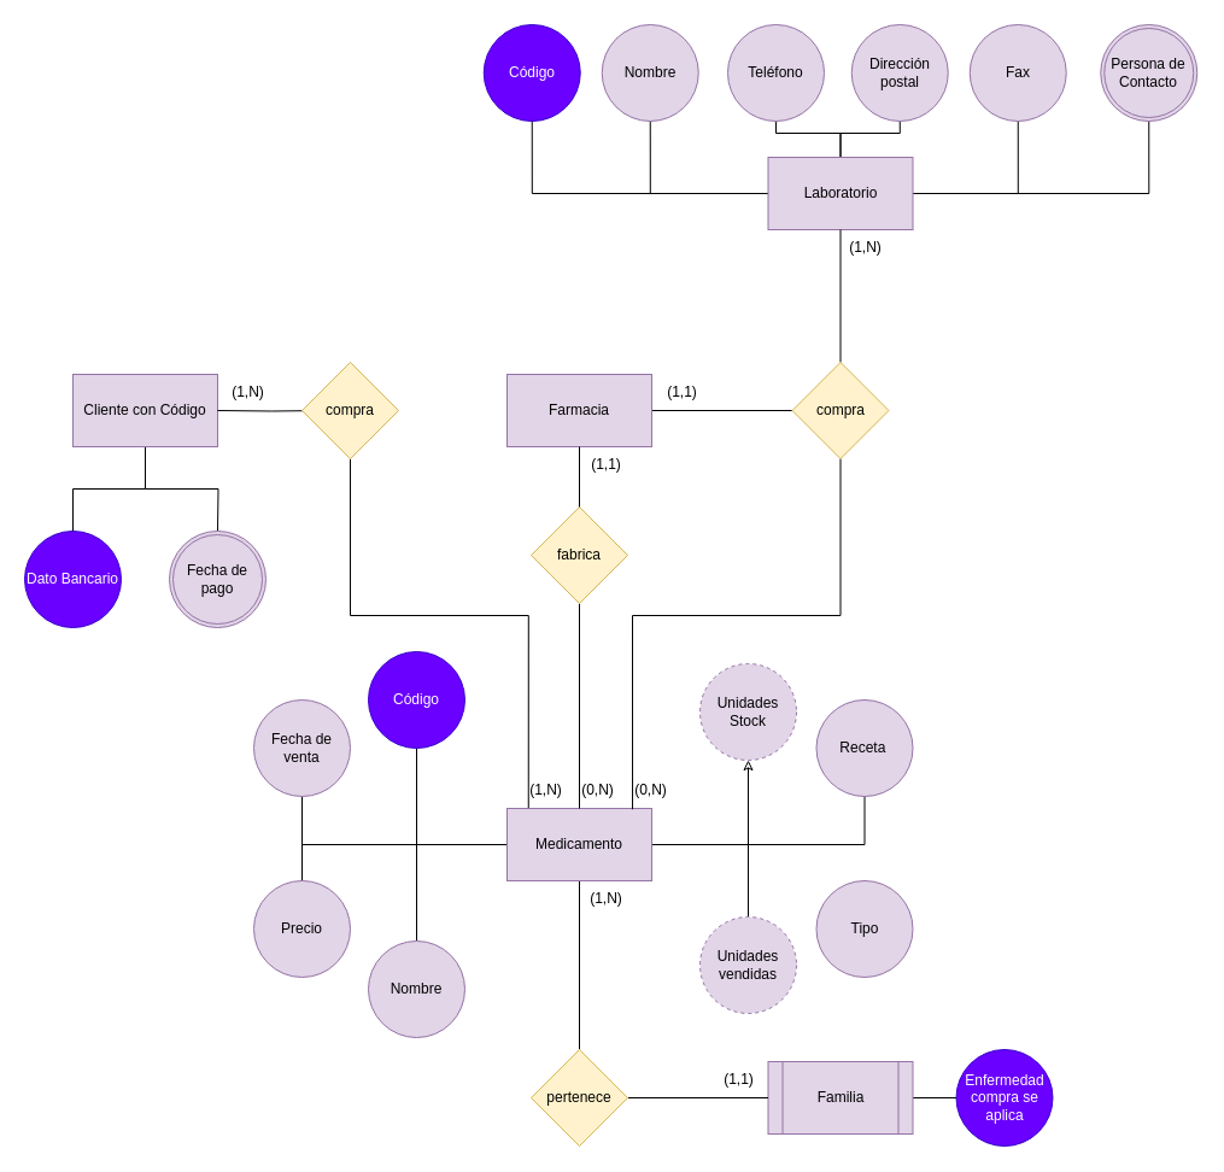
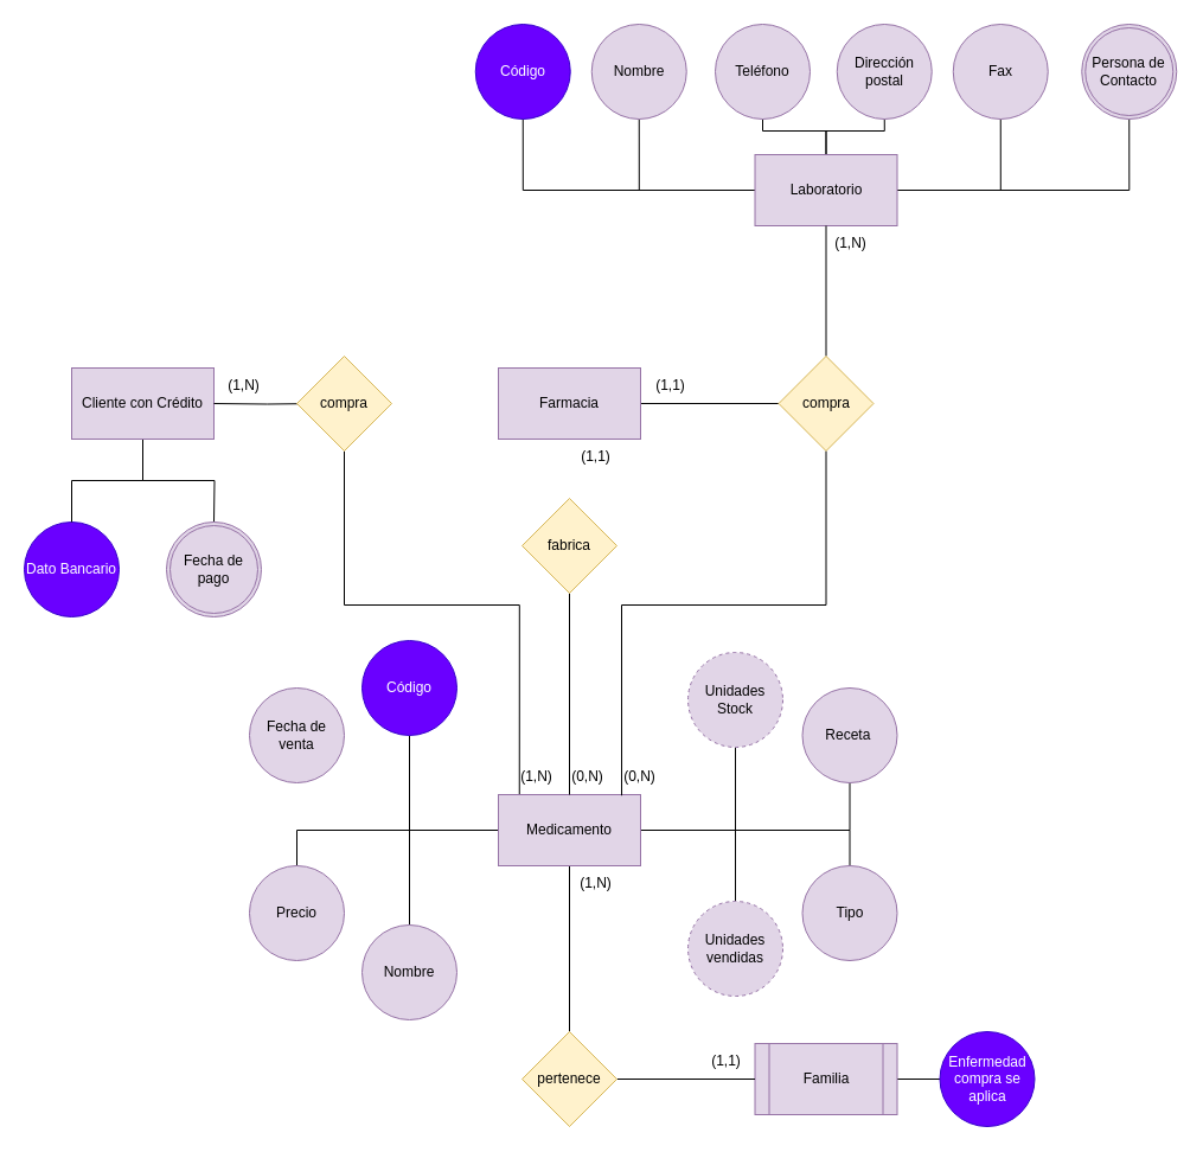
  <mxCell id="0" />
  <mxCell id="1" parent="0" />
  <mxCell id="2" style="edgeStyle=orthogonalEdgeStyle;rounded=0;orthogonalLoop=1;jettySize=auto;html=1;endArrow=none;endFill=0;" edge="1" parent="1" source="10" target="11"><mxGeometry relative="1" as="geometry" /></mxCell>
  <mxCell id="3" style="edgeStyle=orthogonalEdgeStyle;rounded=0;orthogonalLoop=1;jettySize=auto;html=1;endArrow=none;endFill=0;" edge="1" parent="1" source="10" target="12"><mxGeometry relative="1" as="geometry" /></mxCell>
- <mxCell id="4" style="edgeStyle=orthogonalEdgeStyle;rounded=0;orthogonalLoop=1;jettySize=auto;html=1;endArrow=none;endFill=0;" edge="1" parent="1" source="10" target="36"><mxGeometry relative="1" as="geometry" /></mxCell>
+ <mxCell id="4" style="edgeStyle=orthogonalEdgeStyle;rounded=0;orthogonalLoop=1;jettySize=auto;html=1;endArrow=none;endFill=0;entryX=0.5;entryY=0;entryDx=0;entryDy=0;" edge="1" parent="1" source="10" target="13"><mxGeometry relative="1" as="geometry" /></mxCell>
  <mxCell id="5" style="edgeStyle=orthogonalEdgeStyle;rounded=0;orthogonalLoop=1;jettySize=auto;html=1;endArrow=none;endFill=0;" edge="1" parent="1" source="10" target="15"><mxGeometry relative="1" as="geometry" /></mxCell>
- <mxCell id="6" style="edgeStyle=orthogonalEdgeStyle;rounded=0;orthogonalLoop=1;jettySize=auto;html=1;endArrow=classic;endFill=0;" edge="1" parent="1" source="10" target="14"><mxGeometry relative="1" as="geometry" /></mxCell>
+ <mxCell id="6" style="edgeStyle=orthogonalEdgeStyle;rounded=0;orthogonalLoop=1;jettySize=auto;html=1;endArrow=none;endFill=0;" edge="1" parent="1" source="10" target="14"><mxGeometry relative="1" as="geometry" /></mxCell>
  <mxCell id="7" style="edgeStyle=orthogonalEdgeStyle;rounded=0;orthogonalLoop=1;jettySize=auto;html=1;entryX=0.5;entryY=1;entryDx=0;entryDy=0;endArrow=none;endFill=0;" edge="1" parent="1" source="10" target="32"><mxGeometry relative="1" as="geometry" /></mxCell>
  <mxCell id="8" style="edgeStyle=orthogonalEdgeStyle;rounded=0;orthogonalLoop=1;jettySize=auto;html=1;entryX=0.5;entryY=0;entryDx=0;entryDy=0;endArrow=none;endFill=0;" edge="1" parent="1" source="10" target="16"><mxGeometry relative="1" as="geometry" /></mxCell>
  <mxCell id="9" style="edgeStyle=orthogonalEdgeStyle;rounded=0;orthogonalLoop=1;jettySize=auto;html=1;fontFamily=Helvetica;fontSize=12;fontColor=default;endArrow=none;endFill=0;" edge="1" parent="1" source="10" target="41"><mxGeometry relative="1" as="geometry" /></mxCell>
  <mxCell id="10" value="Medicamento" style="rounded=0;whiteSpace=wrap;html=1;fillColor=#e1d5e7;strokeColor=#9673a6;" vertex="1" parent="1"><mxGeometry x="420" y="670" width="120" height="60" as="geometry" /></mxCell>
  <mxCell id="11" value="Código" style="ellipse;whiteSpace=wrap;html=1;aspect=fixed;fillColor=#6a00ff;fontColor=#ffffff;strokeColor=#3700CC;" vertex="1" parent="1"><mxGeometry x="305" y="540" width="80" height="80" as="geometry" /></mxCell>
  <mxCell id="12" value="Nombre" style="ellipse;whiteSpace=wrap;html=1;aspect=fixed;fillColor=#e1d5e7;strokeColor=#9673a6;" vertex="1" parent="1"><mxGeometry x="305" y="780" width="80" height="80" as="geometry" /></mxCell>
  <mxCell id="13" value="Tipo" style="ellipse;whiteSpace=wrap;html=1;aspect=fixed;fillColor=#e1d5e7;strokeColor=#9673a6;" vertex="1" parent="1"><mxGeometry x="676.5" y="730" width="80" height="80" as="geometry" /></mxCell>
  <mxCell id="14" value="Unidades Stock" style="ellipse;whiteSpace=wrap;html=1;aspect=fixed;fillColor=#e1d5e7;strokeColor=#9673a6;dashed=1;" vertex="1" parent="1"><mxGeometry x="580" y="550" width="80" height="80" as="geometry" /></mxCell>
  <mxCell id="15" value="Unidades vendidas" style="ellipse;whiteSpace=wrap;html=1;aspect=fixed;fillColor=#e1d5e7;strokeColor=#9673a6;dashed=1;" vertex="1" parent="1"><mxGeometry x="580" y="760" width="80" height="80" as="geometry" /></mxCell>
  <mxCell id="16" value="Precio" style="ellipse;whiteSpace=wrap;html=1;aspect=fixed;fillColor=#e1d5e7;strokeColor=#9673a6;" vertex="1" parent="1"><mxGeometry x="210" y="730" width="80" height="80" as="geometry" /></mxCell>
  <mxCell id="17" style="edgeStyle=orthogonalEdgeStyle;rounded=0;orthogonalLoop=1;jettySize=auto;html=1;endArrow=none;endFill=0;" edge="1" parent="1" source="23" target="24"><mxGeometry relative="1" as="geometry" /></mxCell>
  <mxCell id="18" style="edgeStyle=orthogonalEdgeStyle;rounded=0;orthogonalLoop=1;jettySize=auto;html=1;endArrow=none;endFill=0;" edge="1" parent="1" source="23" target="25"><mxGeometry relative="1" as="geometry" /></mxCell>
  <mxCell id="19" style="edgeStyle=orthogonalEdgeStyle;rounded=0;orthogonalLoop=1;jettySize=auto;html=1;endArrow=none;endFill=0;" edge="1" parent="1" source="23" target="28"><mxGeometry relative="1" as="geometry" /></mxCell>
  <mxCell id="20" style="edgeStyle=orthogonalEdgeStyle;rounded=0;orthogonalLoop=1;jettySize=auto;html=1;endArrow=none;endFill=0;" edge="1" parent="1" source="23" target="26"><mxGeometry relative="1" as="geometry" /></mxCell>
  <mxCell id="21" style="edgeStyle=orthogonalEdgeStyle;rounded=0;orthogonalLoop=1;jettySize=auto;html=1;endArrow=none;endFill=0;" edge="1" parent="1" source="23" target="27"><mxGeometry relative="1" as="geometry" /></mxCell>
  <mxCell id="22" style="edgeStyle=orthogonalEdgeStyle;rounded=0;orthogonalLoop=1;jettySize=auto;html=1;entryX=0.5;entryY=1;entryDx=0;entryDy=0;endArrow=none;endFill=0;" edge="1" parent="1" source="23" target="51"><mxGeometry relative="1" as="geometry" /></mxCell>
  <mxCell id="23" value="Laboratorio" style="rounded=0;whiteSpace=wrap;html=1;fillColor=#e1d5e7;strokeColor=#9673a6;" vertex="1" parent="1"><mxGeometry x="636.5" y="130" width="120" height="60" as="geometry" /></mxCell>
  <mxCell id="24" value="Código" style="ellipse;whiteSpace=wrap;html=1;aspect=fixed;fillColor=#6a00ff;fontColor=#ffffff;strokeColor=#3700CC;" vertex="1" parent="1"><mxGeometry x="400.75" y="20" width="80" height="80" as="geometry" /></mxCell>
  <mxCell id="25" value="Nombre" style="ellipse;whiteSpace=wrap;html=1;aspect=fixed;fillColor=#e1d5e7;strokeColor=#9673a6;" vertex="1" parent="1"><mxGeometry x="498.75" y="20" width="80" height="80" as="geometry" /></mxCell>
  <mxCell id="26" value="Teléfono" style="ellipse;whiteSpace=wrap;html=1;fillColor=#e1d5e7;strokeColor=#9673a6;" vertex="1" parent="1"><mxGeometry x="603" y="20" width="80" height="80" as="geometry" /></mxCell>
  <mxCell id="27" value="Dirección postal" style="ellipse;whiteSpace=wrap;html=1;fillColor=#e1d5e7;strokeColor=#9673a6;" vertex="1" parent="1"><mxGeometry x="705.75" y="20" width="80" height="80" as="geometry" /></mxCell>
  <mxCell id="28" value="Fax" style="ellipse;whiteSpace=wrap;html=1;fillColor=#e1d5e7;strokeColor=#9673a6;" vertex="1" parent="1"><mxGeometry x="803.75" y="20" width="80" height="80" as="geometry" /></mxCell>
  <mxCell id="29" style="edgeStyle=orthogonalEdgeStyle;rounded=0;orthogonalLoop=1;jettySize=auto;html=1;endArrow=none;endFill=0;" edge="1" parent="1" source="30" target="31"><mxGeometry relative="1" as="geometry" /></mxCell>
  <mxCell id="30" value="Familia" style="shape=process;whiteSpace=wrap;html=1;backgroundOutline=1;fillColor=#e1d5e7;strokeColor=#9673a6;" vertex="1" parent="1"><mxGeometry x="636.5" y="880" width="120" height="60" as="geometry" /></mxCell>
  <mxCell id="31" value="Enfermedad compra se aplica" style="ellipse;whiteSpace=wrap;html=1;aspect=fixed;fillColor=#6a00ff;fontColor=#ffffff;strokeColor=#3700CC;" vertex="1" parent="1"><mxGeometry x="792.5" y="870" width="80" height="80" as="geometry" /></mxCell>
  <mxCell id="32" value="Receta&amp;nbsp;" style="ellipse;whiteSpace=wrap;html=1;fillColor=#e1d5e7;strokeColor=#9673a6;rounded=0;" vertex="1" parent="1"><mxGeometry x="676.5" y="580" width="80" height="80" as="geometry" /></mxCell>
  <mxCell id="33" style="edgeStyle=orthogonalEdgeStyle;rounded=0;orthogonalLoop=1;jettySize=auto;html=1;fontFamily=Helvetica;fontSize=12;fontColor=default;endArrow=none;endFill=0;" edge="1" parent="1" source="34" target="39"><mxGeometry relative="1" as="geometry" /></mxCell>
  <mxCell id="34" value="Farmacia" style="whiteSpace=wrap;html=1;fillColor=#e1d5e7;strokeColor=#9673a6;" vertex="1" parent="1"><mxGeometry x="420" y="310" width="120" height="60" as="geometry" /></mxCell>
  <mxCell id="35" value="Dato Bancario" style="ellipse;whiteSpace=wrap;html=1;aspect=fixed;fillColor=#6a00ff;strokeColor=#3700CC;fontColor=#ffffff;" vertex="1" parent="1"><mxGeometry x="20" y="440" width="80" height="80" as="geometry" /></mxCell>
  <mxCell id="36" value="Fecha de venta" style="ellipse;whiteSpace=wrap;html=1;aspect=fixed;fillColor=#e1d5e7;strokeColor=#9673a6;" vertex="1" parent="1"><mxGeometry x="210" y="580" width="80" height="80" as="geometry" /></mxCell>
  <mxCell id="37" style="edgeStyle=orthogonalEdgeStyle;rounded=0;orthogonalLoop=1;jettySize=auto;html=1;entryX=0.5;entryY=1;entryDx=0;entryDy=0;endArrow=none;endFill=0;" edge="1" parent="1" source="39" target="23"><mxGeometry relative="1" as="geometry" /></mxCell>
  <mxCell id="38" style="edgeStyle=orthogonalEdgeStyle;rounded=0;orthogonalLoop=1;jettySize=auto;html=1;entryX=0.867;entryY=0.012;entryDx=0;entryDy=0;endArrow=none;endFill=0;entryPerimeter=0;exitX=0.5;exitY=1;exitDx=0;exitDy=0;" edge="1" parent="1" source="39" target="10"><mxGeometry relative="1" as="geometry"><Array as="points"><mxPoint x="697" y="510" /><mxPoint x="524" y="510" /></Array></mxGeometry></mxCell>
  <mxCell id="39" value="compra" style="rhombus;whiteSpace=wrap;html=1;fillColor=#fff2cc;strokeColor=#d6b656;" vertex="1" parent="1"><mxGeometry x="656.5" y="300" width="80" height="80" as="geometry" /></mxCell>
  <mxCell id="40" style="edgeStyle=orthogonalEdgeStyle;rounded=0;orthogonalLoop=1;jettySize=auto;html=1;entryX=0;entryY=0.5;entryDx=0;entryDy=0;fontFamily=Helvetica;fontSize=12;fontColor=default;endArrow=none;endFill=0;" edge="1" parent="1" source="41" target="30"><mxGeometry relative="1" as="geometry" /></mxCell>
  <mxCell id="41" value="pertenece" style="rhombus;whiteSpace=wrap;html=1;fillColor=#fff2cc;strokeColor=#d6b656;" vertex="1" parent="1"><mxGeometry x="440" y="870" width="80" height="80" as="geometry" /></mxCell>
  <mxCell id="42" style="edgeStyle=orthogonalEdgeStyle;rounded=0;orthogonalLoop=1;jettySize=auto;html=1;exitX=0.5;exitY=1;exitDx=0;exitDy=0;endArrow=none;endFill=0;" edge="1" parent="1" source="43" target="10"><mxGeometry relative="1" as="geometry" /></mxCell>
  <mxCell id="43" value="fabrica" style="rhombus;whiteSpace=wrap;html=1;fillColor=#fff2cc;strokeColor=#d6b656;" vertex="1" parent="1"><mxGeometry x="440" y="420" width="80" height="80" as="geometry" /></mxCell>
  <mxCell id="44" style="edgeStyle=orthogonalEdgeStyle;rounded=0;orthogonalLoop=1;jettySize=auto;html=1;endArrow=none;endFill=0;" edge="1" parent="1" source="47" target="35"><mxGeometry relative="1" as="geometry" /></mxCell>
- <mxCell id="45" style="edgeStyle=orthogonalEdgeStyle;rounded=0;orthogonalLoop=1;jettySize=auto;html=1;entryX=0.5;entryY=0;entryDx=0;entryDy=0;endArrow=none;endFill=0;" edge="1" parent="1" source="34" target="43"><mxGeometry relative="1" as="geometry" /></mxCell>
  <mxCell id="46" style="edgeStyle=orthogonalEdgeStyle;rounded=0;orthogonalLoop=1;jettySize=auto;html=1;endArrow=none;endFill=0;" edge="1" parent="1" source="47"><mxGeometry relative="1" as="geometry"><mxPoint x="180" y="440" as="targetPoint" /></mxGeometry></mxCell>
- <mxCell id="47" value="Cliente con Código" style="rounded=0;whiteSpace=wrap;html=1;fillColor=#e1d5e7;strokeColor=#9673a6;" vertex="1" parent="1"><mxGeometry x="60" y="310" width="120" height="60" as="geometry" /></mxCell>
+ <mxCell id="47" value="Cliente con Crédito" style="rounded=0;whiteSpace=wrap;html=1;fillColor=#e1d5e7;strokeColor=#9673a6;" vertex="1" parent="1"><mxGeometry x="60" y="310" width="120" height="60" as="geometry" /></mxCell>
  <mxCell id="48" style="edgeStyle=orthogonalEdgeStyle;rounded=0;orthogonalLoop=1;jettySize=auto;html=1;fontFamily=Helvetica;fontSize=12;fontColor=default;endArrow=none;endFill=0;" edge="1" parent="1" target="47"><mxGeometry relative="1" as="geometry"><mxPoint x="270" y="340" as="sourcePoint" /></mxGeometry></mxCell>
  <mxCell id="49" style="edgeStyle=orthogonalEdgeStyle;rounded=0;orthogonalLoop=1;jettySize=auto;html=1;entryX=0.148;entryY=-0.008;entryDx=0;entryDy=0;exitX=0.5;exitY=1;exitDx=0;exitDy=0;endArrow=none;endFill=0;entryPerimeter=0;" edge="1" parent="1" source="50" target="10"><mxGeometry relative="1" as="geometry"><Array as="points"><mxPoint x="290" y="510" /><mxPoint x="438" y="510" /></Array></mxGeometry></mxCell>
  <mxCell id="50" value="compra" style="rhombus;whiteSpace=wrap;html=1;strokeColor=#d6b656;align=center;verticalAlign=middle;fontFamily=Helvetica;fontSize=12;fillColor=#fff2cc;" vertex="1" parent="1"><mxGeometry x="250" y="300" width="80" height="80" as="geometry" /></mxCell>
  <mxCell id="51" value="Persona de Contacto" style="ellipse;shape=doubleEllipse;margin=3;whiteSpace=wrap;html=1;align=center;fillColor=#e1d5e7;strokeColor=#9673a6;strokeWidth=1;perimeterSpacing=0;" vertex="1" parent="1"><mxGeometry x="912.25" y="20" width="80" height="80" as="geometry" /></mxCell>
  <mxCell id="52" value="(1,1)" style="text;html=1;align=center;verticalAlign=middle;resizable=0;points=[];autosize=1;strokeColor=none;fillColor=none;" vertex="1" parent="1"><mxGeometry x="586.5" y="880" width="50" height="30" as="geometry" /></mxCell>
  <mxCell id="53" value="(1,N)" style="text;html=1;align=center;verticalAlign=middle;resizable=0;points=[];autosize=1;strokeColor=none;fillColor=none;" vertex="1" parent="1"><mxGeometry x="476.5" y="730" width="50" height="30" as="geometry" /></mxCell>
  <mxCell id="54" value="(0,N)" style="text;html=1;align=center;verticalAlign=middle;resizable=0;points=[];autosize=1;strokeColor=none;fillColor=none;" vertex="1" parent="1"><mxGeometry x="513.75" y="640" width="50" height="30" as="geometry" /></mxCell>
  <mxCell id="55" value="(1,1)" style="text;html=1;align=center;verticalAlign=middle;resizable=0;points=[];autosize=1;strokeColor=none;fillColor=none;" vertex="1" parent="1"><mxGeometry x="540" y="310" width="50" height="30" as="geometry" /></mxCell>
  <mxCell id="56" value="(1,N)" style="text;html=1;align=center;verticalAlign=middle;resizable=0;points=[];autosize=1;strokeColor=none;fillColor=none;" vertex="1" parent="1"><mxGeometry x="691.5" y="190" width="50" height="30" as="geometry" /></mxCell>
  <mxCell id="57" value="(1,1)" style="text;html=1;align=center;verticalAlign=middle;resizable=0;points=[];autosize=1;strokeColor=none;fillColor=none;" vertex="1" parent="1"><mxGeometry x="476.5" y="370" width="50" height="30" as="geometry" /></mxCell>
  <mxCell id="58" value="(0,N)" style="text;html=1;align=center;verticalAlign=middle;resizable=0;points=[];autosize=1;strokeColor=none;fillColor=none;" vertex="1" parent="1"><mxGeometry x="470" y="640" width="50" height="30" as="geometry" /></mxCell>
  <mxCell id="59" value="(1,N)" style="text;html=1;align=center;verticalAlign=middle;resizable=0;points=[];autosize=1;strokeColor=none;fillColor=none;" vertex="1" parent="1"><mxGeometry x="426.5" y="640" width="50" height="30" as="geometry" /></mxCell>
  <mxCell id="60" value="(1,N)" style="text;html=1;align=center;verticalAlign=middle;resizable=0;points=[];autosize=1;strokeColor=none;fillColor=none;" vertex="1" parent="1"><mxGeometry x="180" y="310" width="50" height="30" as="geometry" /></mxCell>
  <mxCell id="61" value="Fecha de pago" style="ellipse;shape=doubleEllipse;margin=3;whiteSpace=wrap;html=1;align=center;fillColor=#e1d5e7;strokeColor=#9673a6;strokeWidth=1;perimeterSpacing=0;" vertex="1" parent="1"><mxGeometry x="140" y="440" width="80" height="80" as="geometry" /></mxCell>
